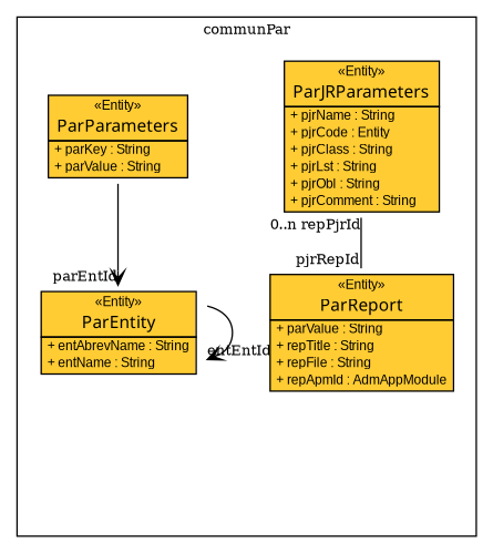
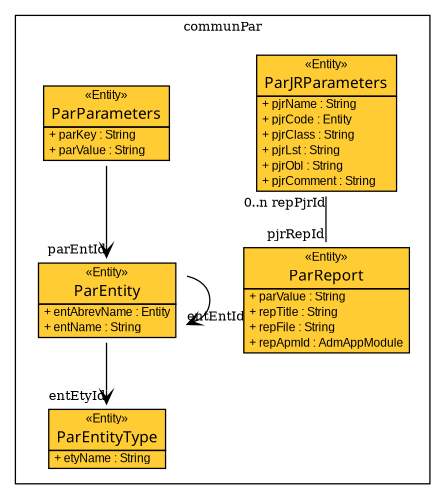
  digraph {
    fontsize=10
    node [fontcolor=black fontname=arial fontsize=9.0 shape=plaintext]
    edge [arrowhead=open arrowtail=none fontsize=10 labelangle=-30 labeldistance=2.0]
-   n1 [label=<<table border="0" cellborder="1" cellspacing="0" cellpadding="0" port="p" bgcolor="#FFCC33"> 	<tr><td> 	<table border="0" cellspacing="1" cellpadding="1"> 		<tr><td> &laquo;Entity&raquo; </td></tr> 		<tr><td><font face="arialbd"  point-size="12.0"> ParEntity </font></td></tr> 	</table></td></tr> 	<tr><td> 		<table border="0" cellspacing="0" cellpadding="1">	 	<tr><td align="left"> + entAbrevName : String </td></tr> 	<tr><td align="left"> + entName : String </td></tr> 		</table>		 	</td></tr> 	</table>>]
+   n1 [label=<<table border="0" cellborder="1" cellspacing="0" cellpadding="0" port="p" bgcolor="#FFCC33"> 	<tr><td> 	<table border="0" cellspacing="1" cellpadding="1"> 		<tr><td> &laquo;Entity&raquo; </td></tr> 		<tr><td><font face="arialbd"  point-size="12.0"> ParEntity </font></td></tr> 	</table></td></tr> 	<tr><td> 		<table border="0" cellspacing="0" cellpadding="1">	 	<tr><td align="left"> + entAbrevName : Entity </td></tr> 	<tr><td align="left"> + entName : String </td></tr> 		</table>		 	</td></tr> 	</table>>]
+   n2 [label=<<table border="0" cellborder="1" cellspacing="0" cellpadding="0" port="p" bgcolor="#FFCC33"> 	<tr><td> 	<table border="0" cellspacing="1" cellpadding="1"> 		<tr><td> &laquo;Entity&raquo; </td></tr> 		<tr><td><font face="arialbd"  point-size="12.0"> ParEntityType </font></td></tr> 	</table></td></tr> 	<tr><td> 		<table border="0" cellspacing="0" cellpadding="1">	 	<tr><td align="left"> + etyName : String </td></tr> 		</table>		 	</td></tr> 	</table>>]
    n3 [label=<<table border="0" cellborder="1" cellspacing="0" cellpadding="0" port="p" bgcolor="#FFCC33"> 	<tr><td> 	<table border="0" cellspacing="1" cellpadding="1"> 		<tr><td> &laquo;Entity&raquo; </td></tr> 		<tr><td><font face="arialbd"  point-size="12.0"> ParJRParameters </font></td></tr> 	</table></td></tr> 	<tr><td> 		<table border="0" cellspacing="0" cellpadding="1">	 	<tr><td align="left"> + pjrName : String </td></tr> 	<tr><td align="left"> + pjrCode : Entity </td></tr> 	<tr><td align="left"> + pjrClass : String </td></tr> 	<tr><td align="left"> + pjrLst : String </td></tr> 	<tr><td align="left"> + pjrObl : String </td></tr> 	<tr><td align="left"> + pjrComment : String </td></tr> 		</table>		 	</td></tr> 	</table>>]
    n4 [label=<<table border="0" cellborder="1" cellspacing="0" cellpadding="0" port="p" bgcolor="#FFCC33"> 	<tr><td> 	<table border="0" cellspacing="1" cellpadding="1"> 		<tr><td> &laquo;Entity&raquo; </td></tr> 		<tr><td><font face="arialbd"  point-size="12.0"> ParParameters </font></td></tr> 	</table></td></tr> 	<tr><td> 		<table border="0" cellspacing="0" cellpadding="1">	 	<tr><td align="left"> + parKey : String </td></tr> 	<tr><td align="left"> + parValue : String </td></tr> 		</table>		 	</td></tr> 	</table>>]
    n5 [label=<<table border="0" cellborder="1" cellspacing="0" cellpadding="0" port="p" bgcolor="#FFCC33"> 	<tr><td> 	<table border="0" cellspacing="1" cellpadding="1"> 		<tr><td> &laquo;Entity&raquo; </td></tr> 		<tr><td><font face="arialbd"  point-size="12.0"> ParReport </font></td></tr> 	</table></td></tr> 	<tr><td> 		<table border="0" cellspacing="0" cellpadding="1">	 	<tr><td align="left"> + parValue : String </td></tr> 	<tr><td align="left"> + repTitle : String </td></tr> 	<tr><td align="left"> + repFile : String </td></tr> 	<tr><td align="left"> + repApmId : AdmAppModule </td></tr> 		</table>		 	</td></tr> 	</table>>]
    subgraph cluster_1 {
      label=communPar
      n1
+     n2
      n3
      n4
      n5
    }
    n1 -> n1 [headlabel=entEntId]
+   n1 -> n2 [headlabel=entEtyId]
    n3 -> n5 [arrowhead=none headlabel=pjrRepId taillabel="0..n repPjrId"]
    n4 -> n1 [headlabel=parEntId]
  }
